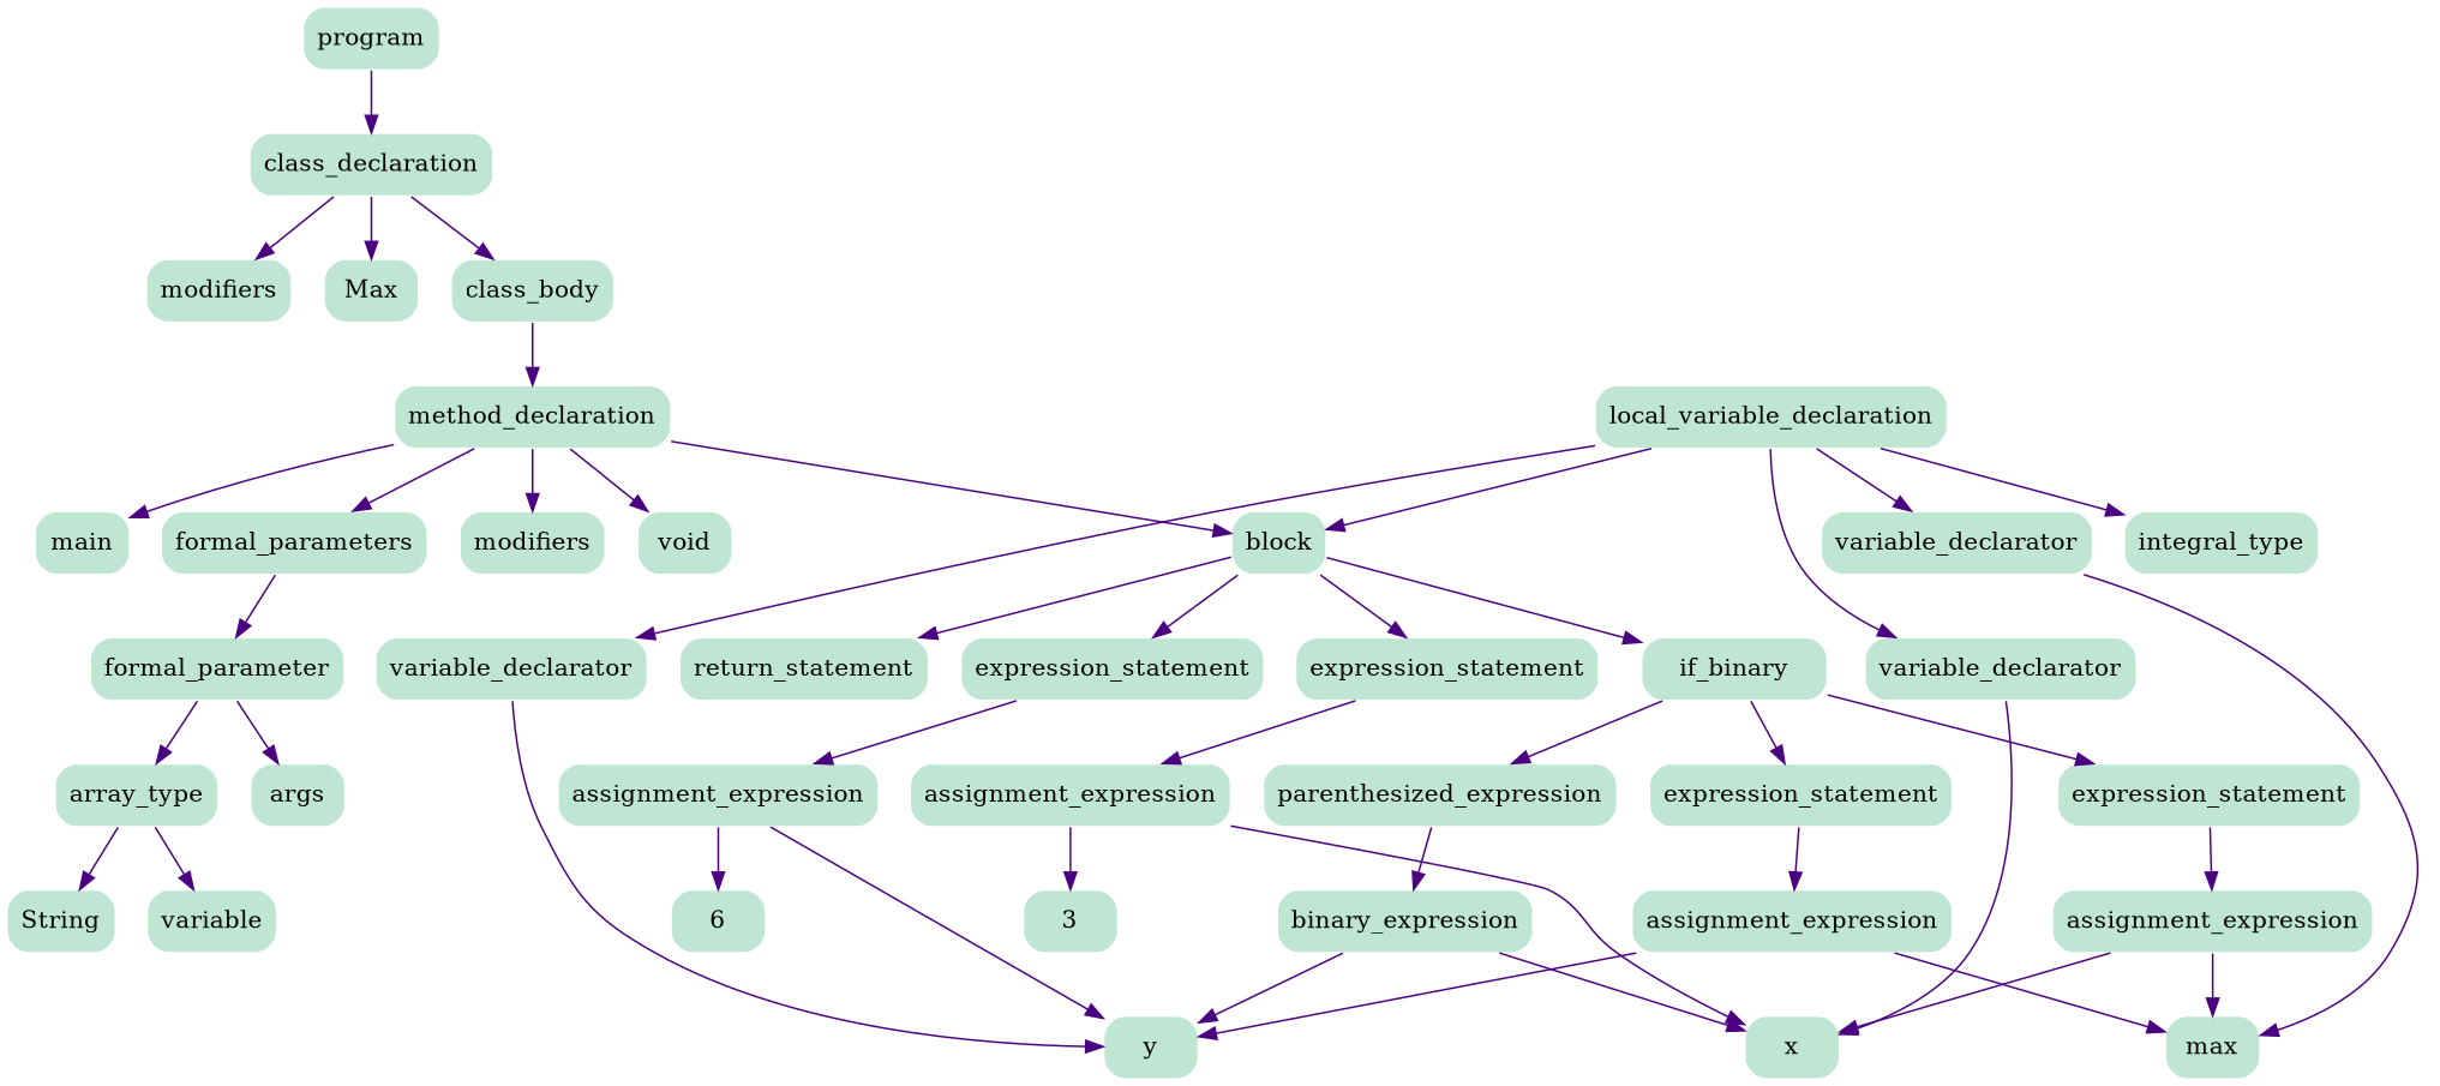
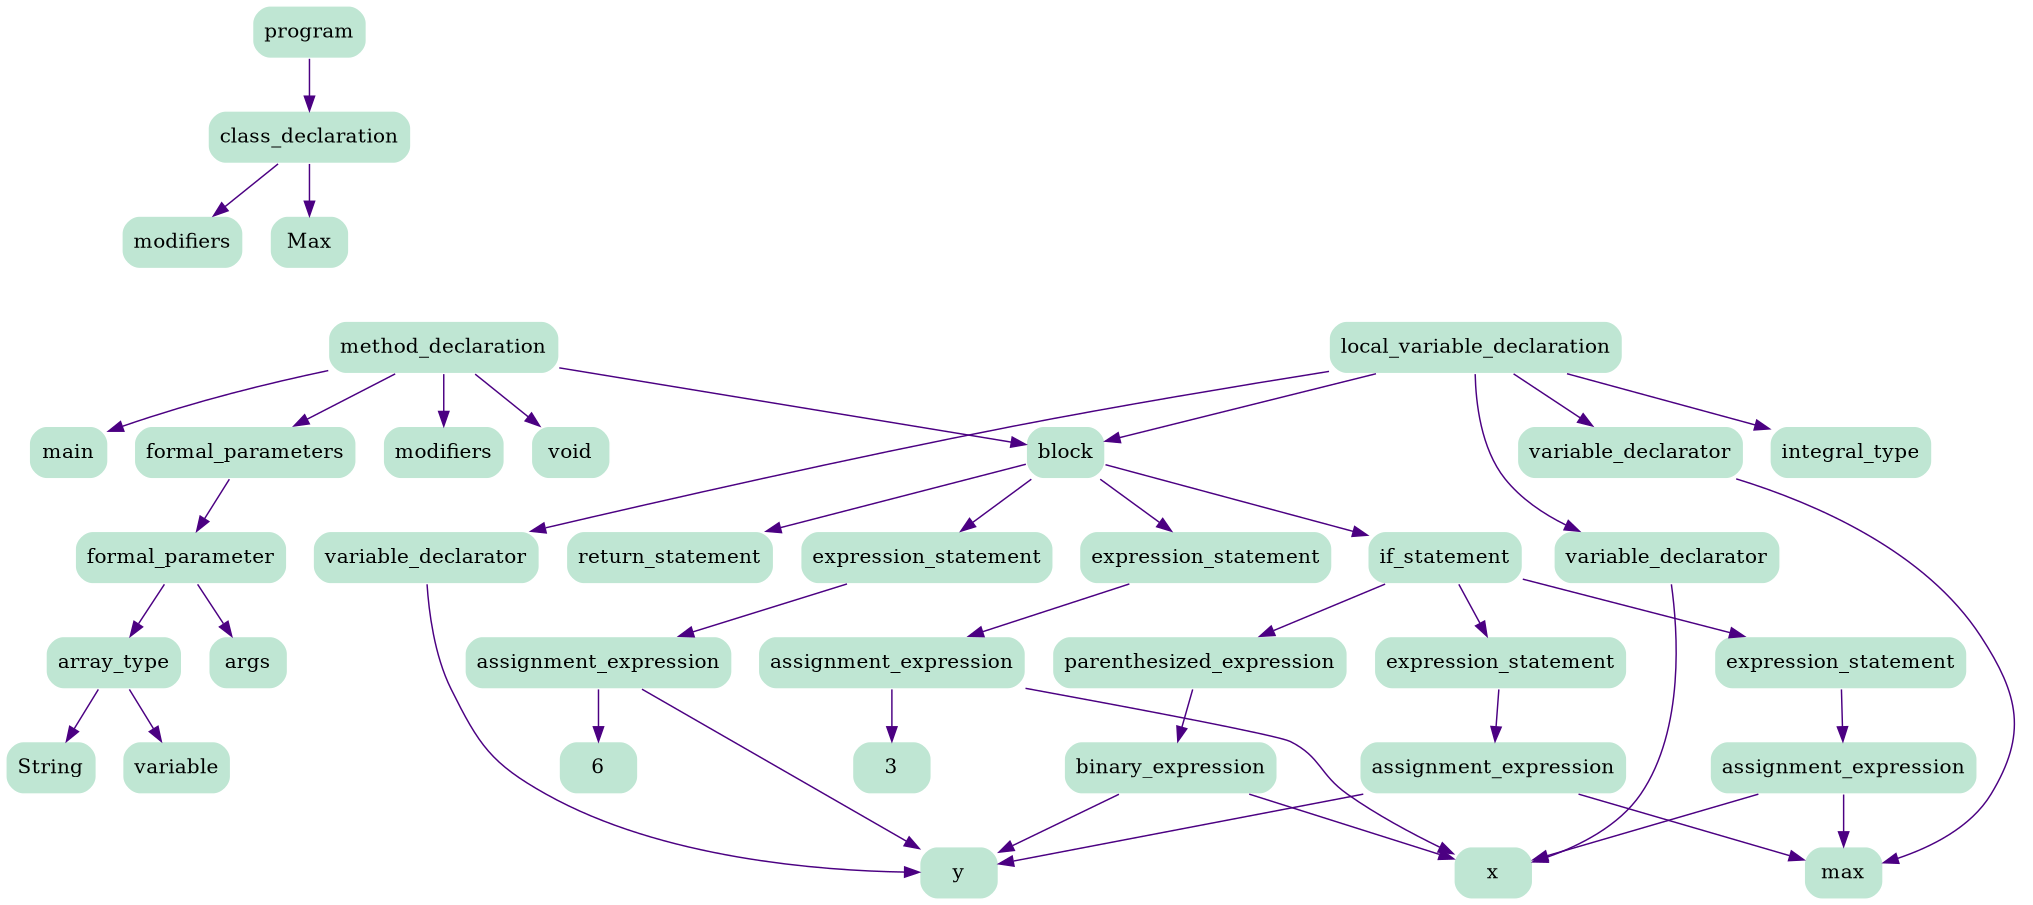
  digraph {
    node [color=white fillcolor="#BFE6D3" node_type=identifier shape=box style="rounded, filled"]
    edge [color=indigo edge_type=AST_edge shape=vee]
    n1 [label=program node_type=program]
    n2 [label=class_declaration node_type=class_declaration]
    n3 [label=modifiers node_type=modifiers]
    n4 [label=Max]
-   n5 [label=class_body node_type=class_body]
    n6 [label=method_declaration node_type=method_declaration]
    n7 [label=modifiers node_type=modifiers]
    n8 [label=void node_type=void_type]
    n9 [label=main]
    n10 [label=formal_parameters node_type=formal_parameters]
    n11 [label=block node_type=block]
    n12 [label=formal_parameter node_type=formal_parameter]
    n13 [label=expression_statement node_type=expression_statement]
    n14 [label=expression_statement node_type=expression_statement]
-   n15 [label=if_binary node_type=if_statement]
+   n15 [label=if_statement node_type=if_statement]
    n16 [label=return_statement node_type=return_statement]
    n17 [label=array_type node_type=array_type]
    n18 [label=args]
    n19 [label=String node_type=type_identifier]
    n20 [label=variable node_type=dimensions]
    n21 [label=local_variable_declaration node_type=local_variable_declaration]
    n22 [label=integral_type node_type=integral_type]
    n23 [label=variable_declarator node_type=variable_declarator]
    n24 [label=variable_declarator node_type=variable_declarator]
    n25 [label=variable_declarator node_type=variable_declarator]
    n26 [label=assignment_expression node_type=assignment_expression]
    n27 [label=assignment_expression node_type=assignment_expression]
    n28 [label=parenthesized_expression node_type=parenthesized_expression]
    n29 [label=expression_statement node_type=expression_statement]
    n30 [label=expression_statement node_type=expression_statement]
    n31 [label=x]
    n32 [label=y]
    n33 [label=max]
    n34 [label=3 node_type=decimal_integer_literal]
    n35 [label=6 node_type=decimal_integer_literal]
    n36 [label=binary_expression node_type=binary_expression]
    n37 [label=assignment_expression node_type=assignment_expression]
    n38 [label=assignment_expression node_type=assignment_expression]
    n1 -> n2
    n2 -> n3
    n2 -> n4
-   n2 -> n5
-   n5 -> n6
    n6 -> n7
    n6 -> n8
    n6 -> n9
    n6 -> n10
    n6 -> n11
    n10 -> n12
    n11 -> n13
    n11 -> n14
    n11 -> n15
    n11 -> n16
    n12 -> n17
    n12 -> n18
    n13 -> n26
    n14 -> n27
    n15 -> n28
    n15 -> n29
    n15 -> n30
    n17 -> n19
    n17 -> n20
    n21 -> n11
    n21 -> n22
    n21 -> n23
    n21 -> n24
    n21 -> n25
    n23 -> n31
    n24 -> n32
    n25 -> n33
    n26 -> n31
    n26 -> n34
    n27 -> n32
    n27 -> n35
    n28 -> n36
    n29 -> n37
    n30 -> n38
    n36 -> n31
    n36 -> n32
    n37 -> n31
    n37 -> n33
    n38 -> n32
    n38 -> n33
  }
